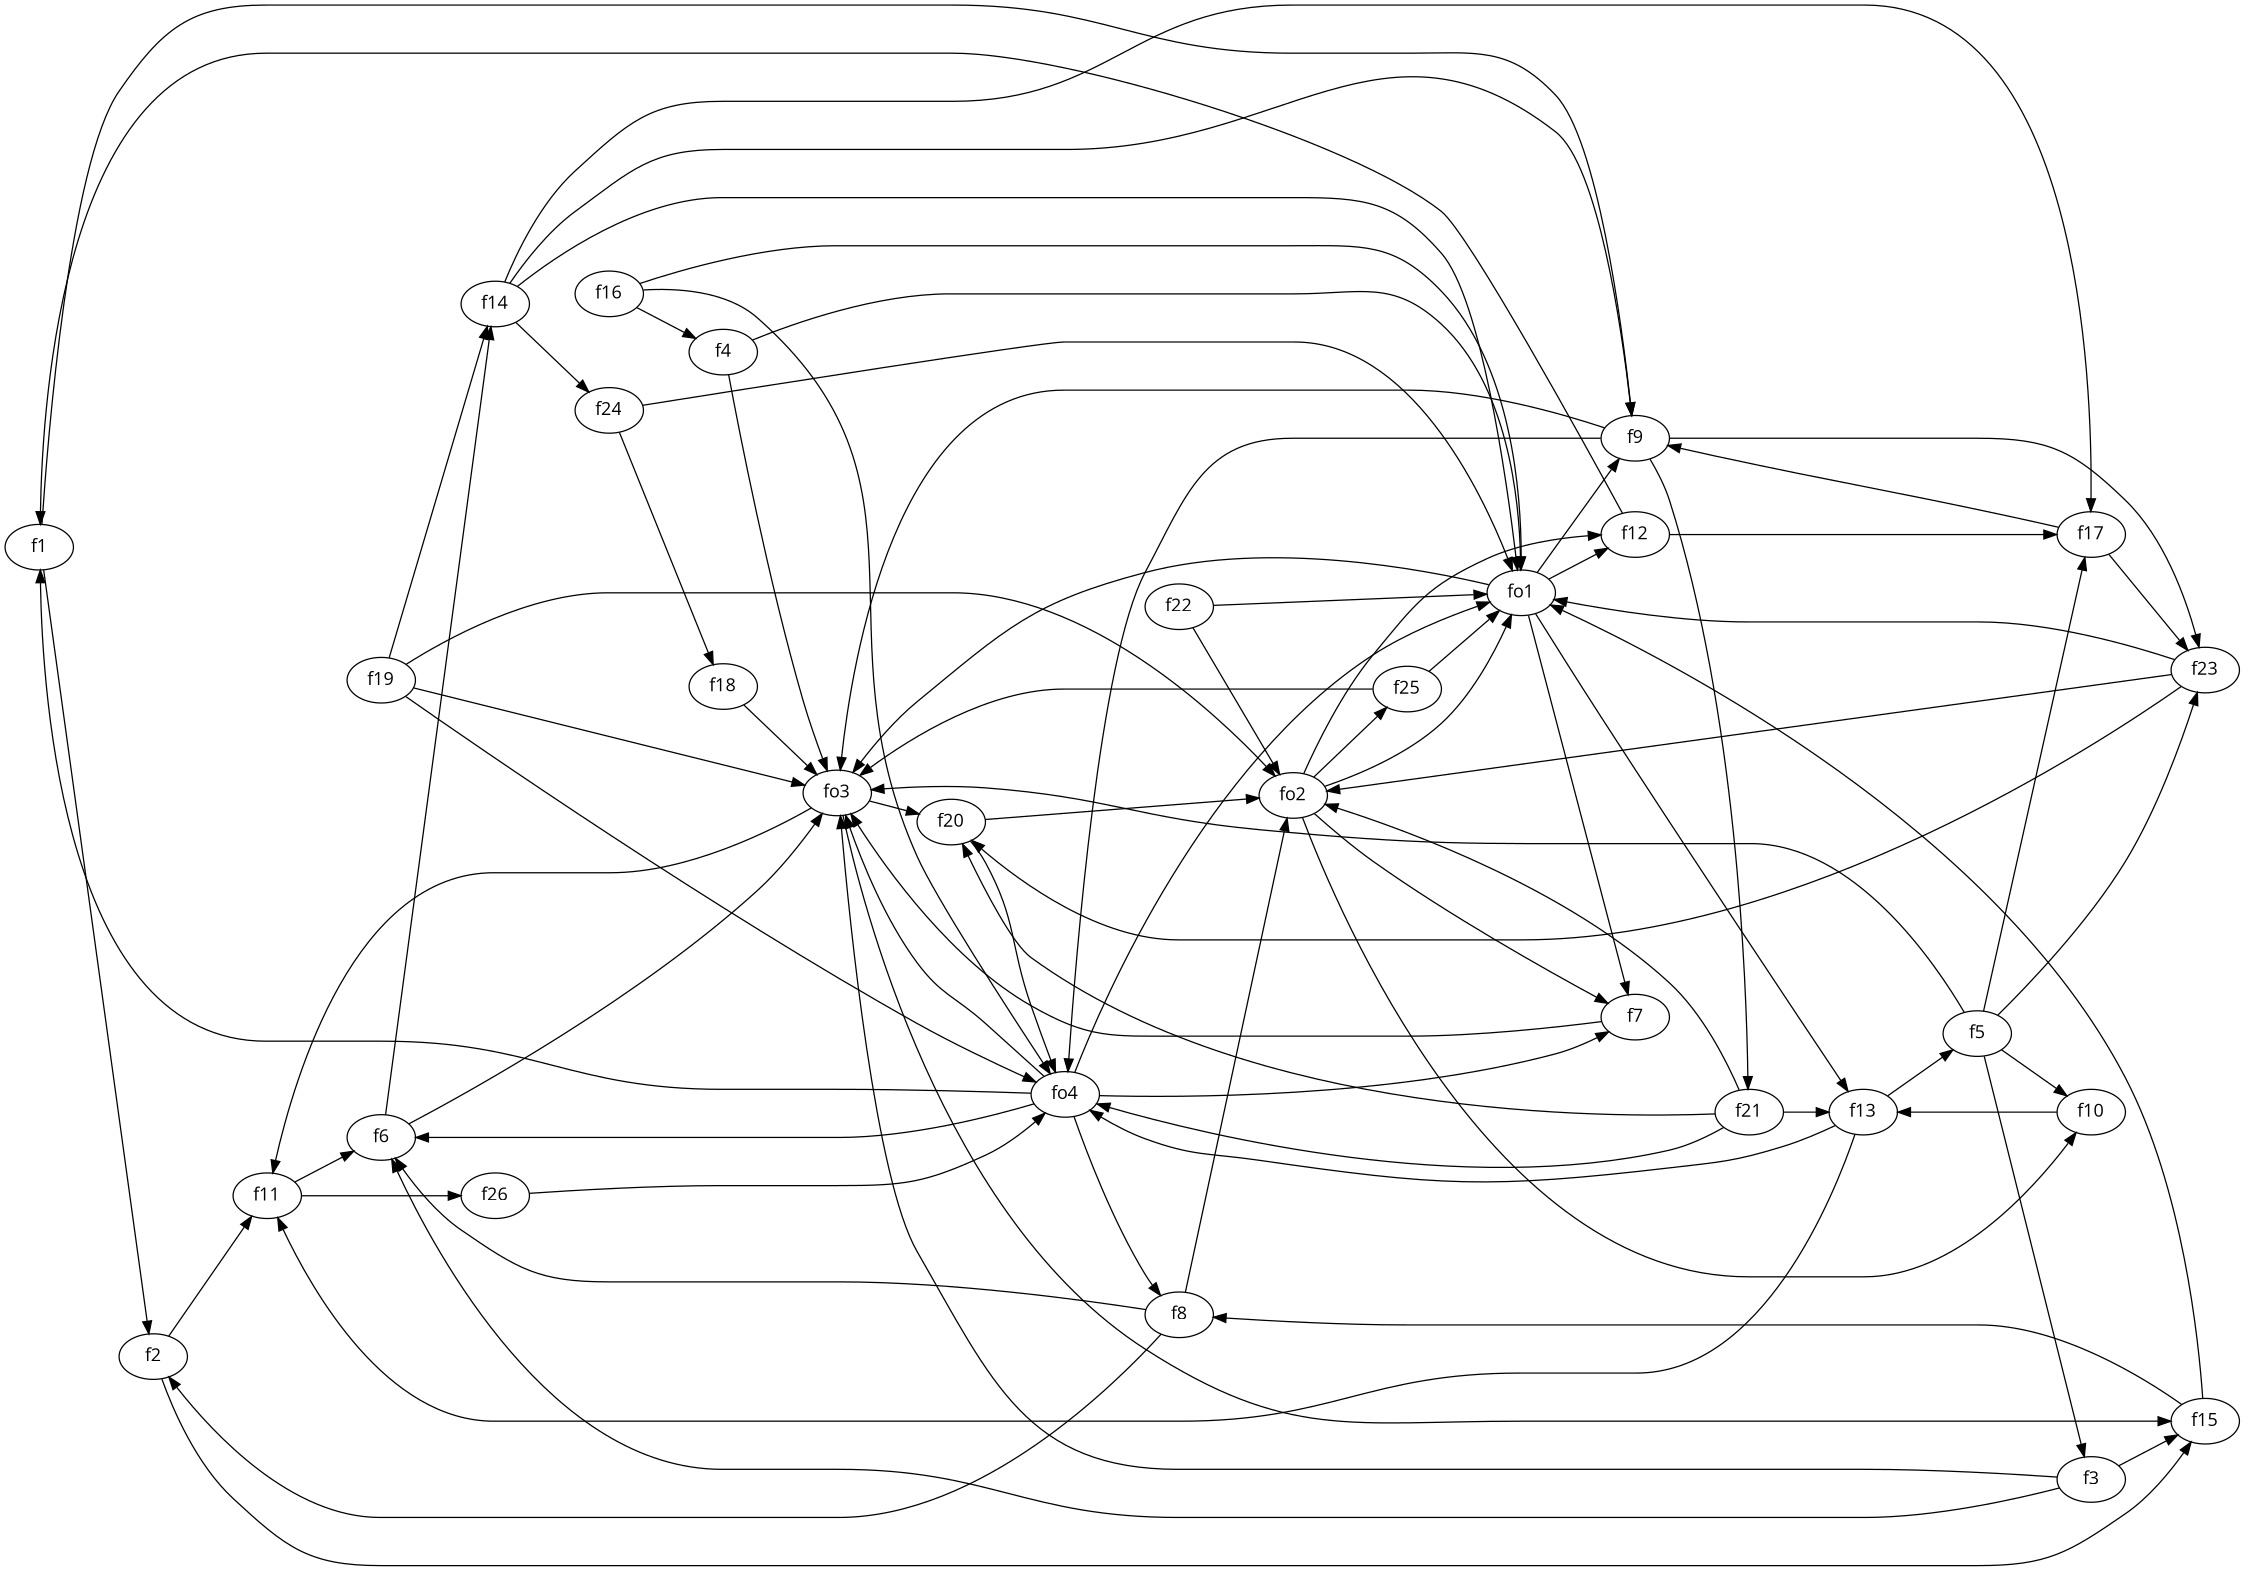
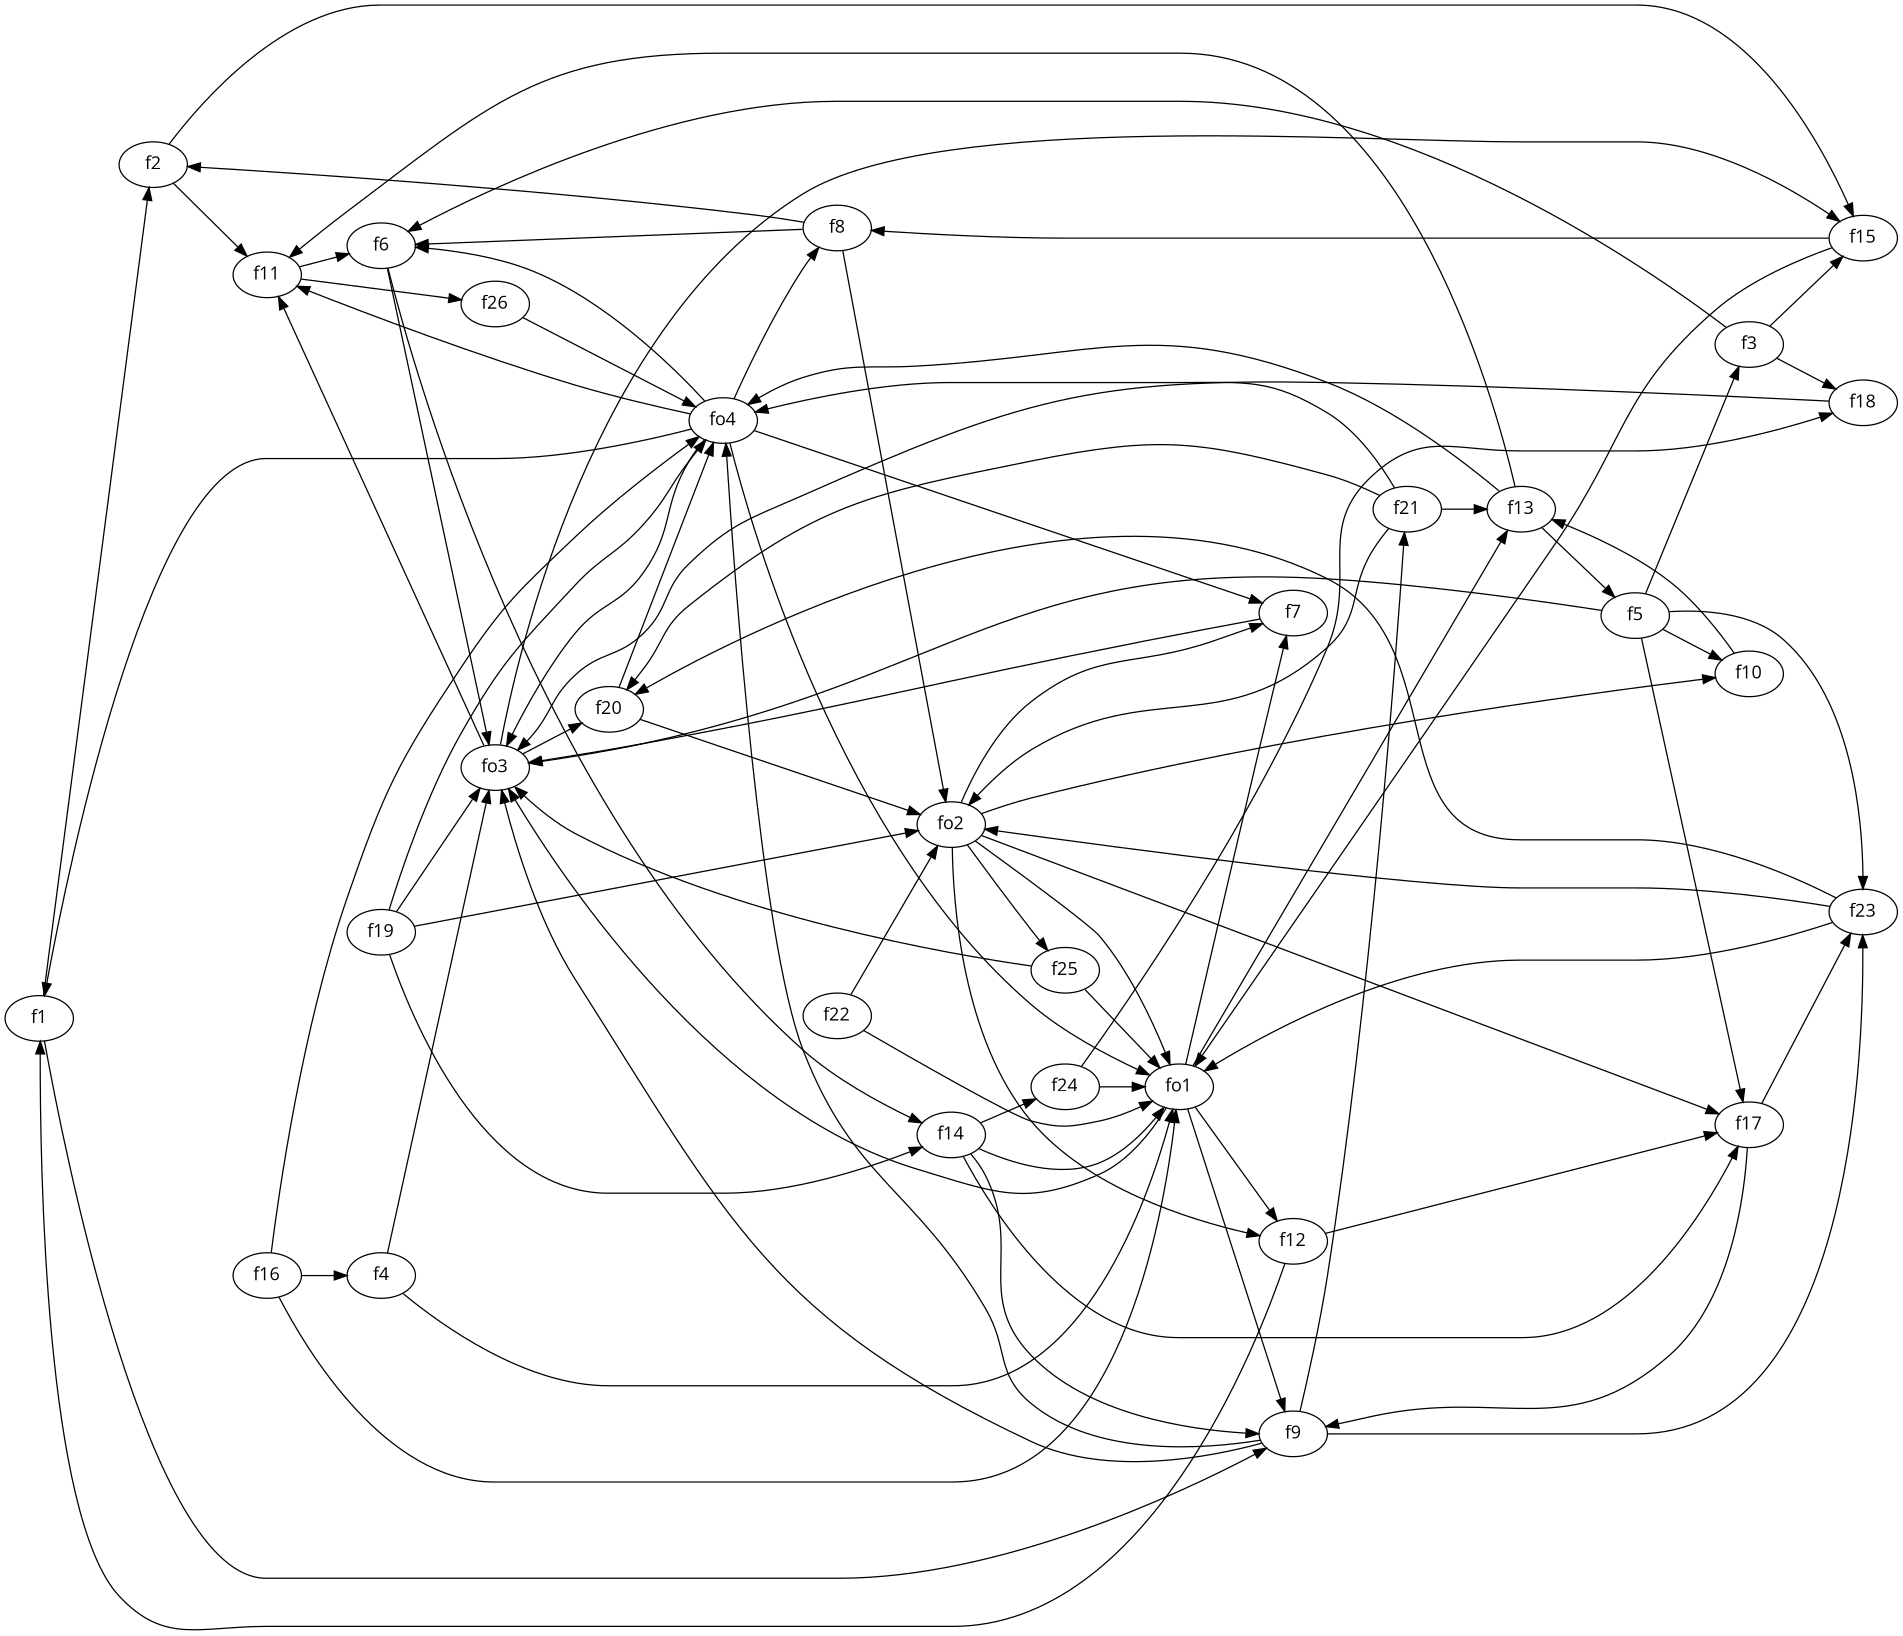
  strict digraph {
    fontname="Open Sans"
    rankdir=LR
    node [fontname="Open Sans"]
    edge [fontname="Open Sans" weight=2]
    f1
    f2
    f9
    f11
    f15
    fo3
    f23
    f21
    fo4
    f6
    f26
    fo1
    f8
    f3
    f14
    f20
    f4
    f7
    f13
    f12
    f5
    f10
    f17
    fo2
    f24
    f25
    f18
    f16
    f19
    f22
    f1 -> f2
    f1 -> f9
    f2 -> f11
    f2 -> f15
    f9 -> fo3
    f9 -> f23
    f9 -> f21
    f9 -> fo4
    f11 -> f6
    f11 -> f26
    f15 -> fo1
    f15 -> f8
    fo3 -> f11
    fo3 -> f15
    fo3 -> f20
    f23 -> fo1
    f23 -> f20
    f23 -> fo2
    f21 -> fo4
    f21 -> f20
    f21 -> f13
    f21 -> fo2
    fo4 -> f1
+   fo4 -> f11
    fo4 -> fo3
    fo4 -> f6
    fo4 -> fo1
    fo4 -> f8
    fo4 -> f7
    f6 -> fo3
    f6 -> f14
    f26 -> fo4
    fo1 -> f9
    fo1 -> fo3
    fo1 -> f7
    fo1 -> f13
    fo1 -> f12
    f8 -> f2
    f8 -> f6
    f8 -> fo2
    f3 -> f15
-   f3 -> fo3
+   f3 -> f18
    f3 -> f6
    f14 -> f9
    f14 -> fo1
    f14 -> f17
    f14 -> f24
    f20 -> fo4
    f20 -> fo2
    f4 -> fo3
    f4 -> fo1
    f7 -> fo3
    f13 -> f11
    f13 -> fo4
    f13 -> f5
    f12 -> f1
    f12 -> f17
    f5 -> fo3
    f5 -> f23
    f5 -> f3
    f5 -> f10
    f5 -> f17
    f10 -> f13
    f17 -> f9
    f17 -> f23
    fo2 -> fo1
    fo2 -> f7
    fo2 -> f12
    fo2 -> f10
+   fo2 -> f17
    fo2 -> f25
    f24 -> fo1
    f24 -> f18
    f25 -> fo3
    f25 -> fo1
    f18 -> fo3
    f16 -> fo4
    f16 -> fo1
    f16 -> f4
    f19 -> fo3
    f19 -> fo4
    f19 -> f14
    f19 -> fo2
    f22 -> fo1
    f22 -> fo2
  }
